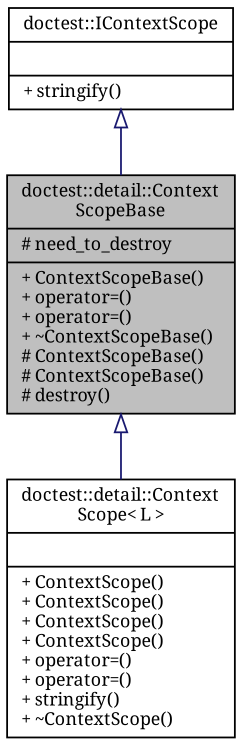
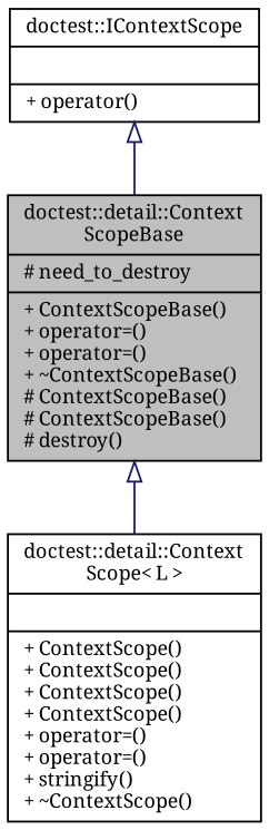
  digraph {
    fontname="Noto Serif"
    node [color=black fillcolor=white fontname="Noto Serif" fontsize=10 shape=record style=filled]
    edge [arrowtail=onormal color=midnightblue dir=back fontname="Noto Serif" fontsize=10 labelfontname=Helvetica labelfontsize=10 style=solid]
    n1 [fillcolor=grey75 fontcolor=black height=0.2 label="{doctest::detail::Context\lScopeBase\n|# need_to_destroy\l|+ ContextScopeBase()\l+ operator=()\l+ operator=()\l+ ~ContextScopeBase()\l# ContextScopeBase()\l# ContextScopeBase()\l# destroy()\l}" width=0.4]
    n2 [height=0.2 label="{doctest::detail::Context\lScope\< L \>\n||+ ContextScope()\l+ ContextScope()\l+ ContextScope()\l+ ContextScope()\l+ operator=()\l+ operator=()\l+ stringify()\l+ ~ContextScope()\l}" width=0.4]
-   n3 [height=0.2 label="{doctest::IContextScope\n||+ stringify()\l}" width=0.4]
+   n3 [height=0.2 label="{doctest::IContextScope\n||+ operator()\l}" width=0.4]
    n1 -> n2
    n3 -> n1
  }
